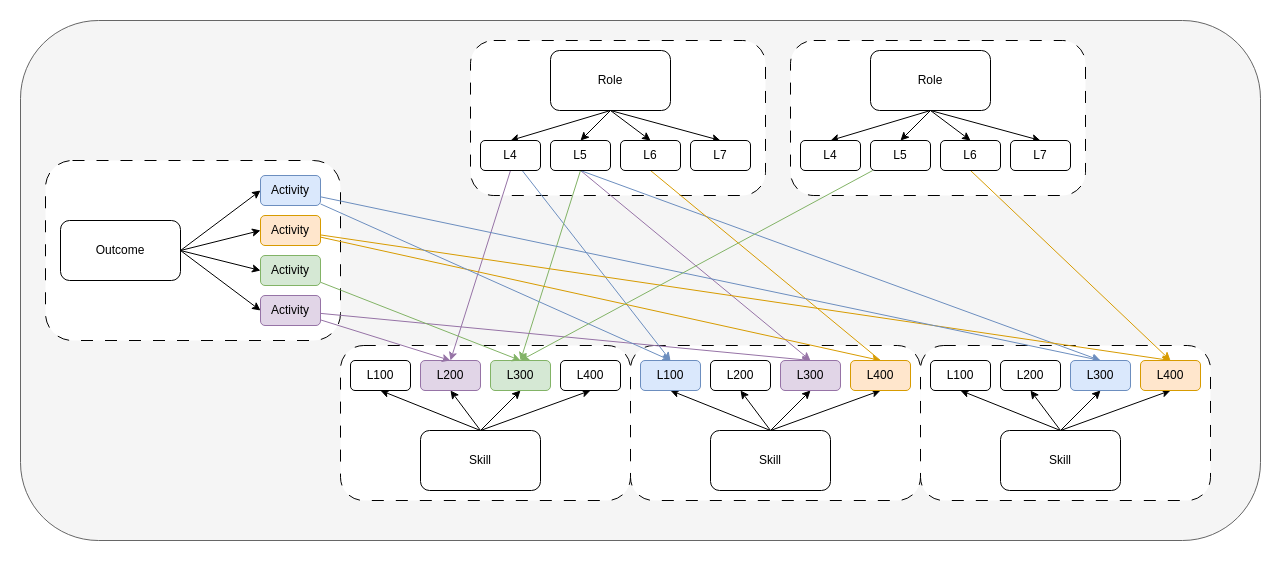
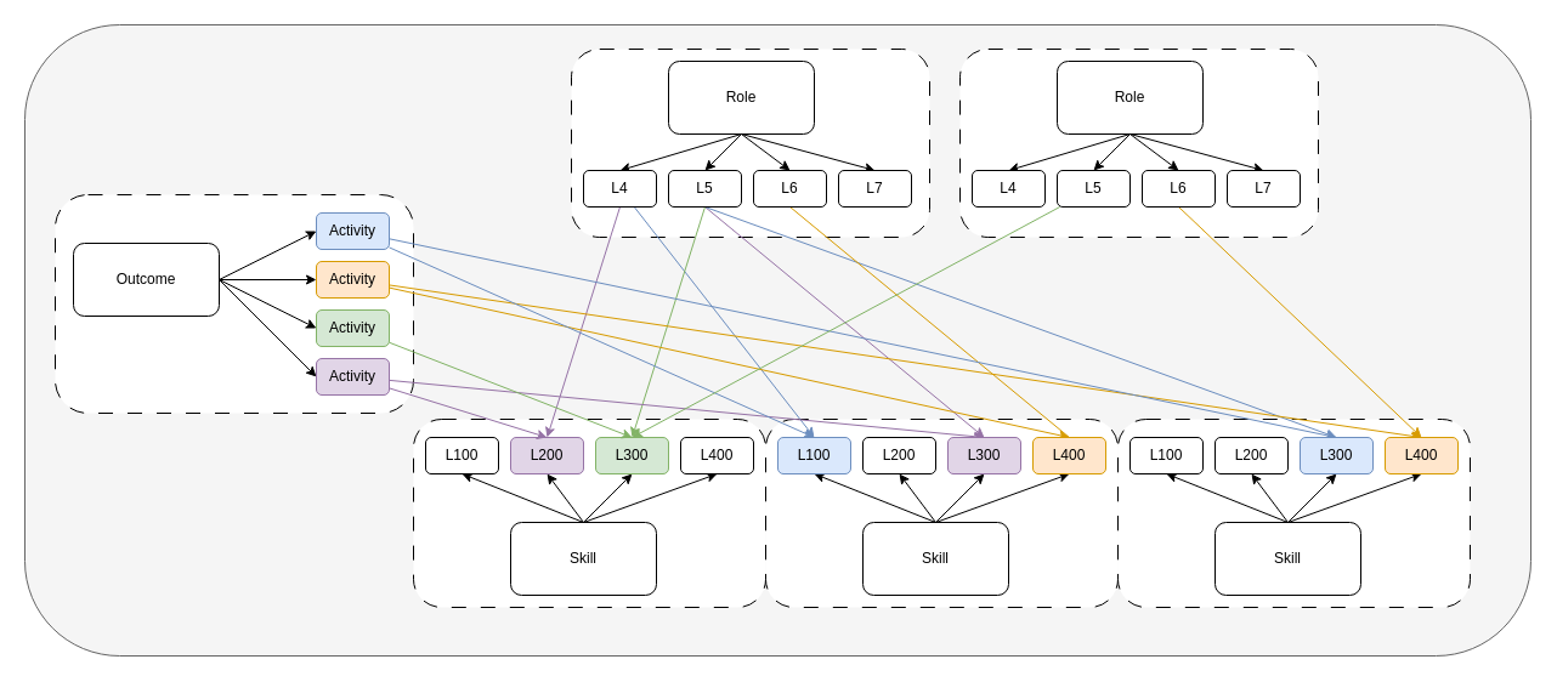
  <mxCell id="0" />
  <mxCell id="1" parent="0" />
  <mxCell id="2" value="" style="rounded=1;whiteSpace=wrap;html=1;fillColor=#f5f5f5;fontColor=#333333;strokeColor=#666666;" vertex="1" parent="1"><mxGeometry x="20" y="20" width="1240" height="520" as="geometry" /></mxCell>
  <mxCell id="3" value="" style="rounded=1;whiteSpace=wrap;html=1;dashed=1;dashPattern=12 12;" vertex="1" parent="1"><mxGeometry x="45" y="160" width="295" height="180" as="geometry" /></mxCell>
  <mxCell id="4" value="" style="rounded=1;whiteSpace=wrap;html=1;dashed=1;dashPattern=12 12;" vertex="1" parent="1"><mxGeometry x="790" y="40" width="295" height="155" as="geometry" /></mxCell>
  <mxCell id="5" value="" style="rounded=1;whiteSpace=wrap;html=1;dashed=1;dashPattern=12 12;" vertex="1" parent="1"><mxGeometry x="470" y="40" width="295" height="155" as="geometry" /></mxCell>
  <mxCell id="6" value="" style="rounded=1;whiteSpace=wrap;html=1;dashed=1;dashPattern=12 12;" vertex="1" parent="1"><mxGeometry x="920" y="345" width="290" height="155" as="geometry" /></mxCell>
  <mxCell id="7" value="" style="rounded=1;whiteSpace=wrap;html=1;dashed=1;dashPattern=12 12;" vertex="1" parent="1"><mxGeometry x="630" y="345" width="290" height="155" as="geometry" /></mxCell>
  <mxCell id="8" value="" style="rounded=1;whiteSpace=wrap;html=1;dashed=1;dashPattern=12 12;" vertex="1" parent="1"><mxGeometry x="340" y="345" width="290" height="155" as="geometry" /></mxCell>
  <mxCell id="9" style="edgeStyle=none;html=1;entryX=0.5;entryY=0;entryDx=0;entryDy=0;exitX=0.5;exitY=1;exitDx=0;exitDy=0;" edge="1" parent="1" source="13" target="26"><mxGeometry relative="1" as="geometry" /></mxCell>
  <mxCell id="10" style="edgeStyle=none;html=1;entryX=0.5;entryY=0;entryDx=0;entryDy=0;exitX=0.5;exitY=1;exitDx=0;exitDy=0;" edge="1" parent="1" source="13" target="30"><mxGeometry relative="1" as="geometry" /></mxCell>
  <mxCell id="11" style="edgeStyle=none;html=1;entryX=0.5;entryY=0;entryDx=0;entryDy=0;exitX=0.5;exitY=1;exitDx=0;exitDy=0;" edge="1" parent="1" source="13" target="33"><mxGeometry relative="1" as="geometry" /></mxCell>
  <mxCell id="12" style="edgeStyle=none;html=1;entryX=0.5;entryY=0;entryDx=0;entryDy=0;exitX=0.5;exitY=1;exitDx=0;exitDy=0;" edge="1" parent="1" source="13" target="34"><mxGeometry relative="1" as="geometry"><Array as="points" /></mxGeometry></mxCell>
  <mxCell id="13" value="Role" style="rounded=1;whiteSpace=wrap;html=1;" vertex="1" parent="1"><mxGeometry x="550" y="50" width="120" height="60" as="geometry" /></mxCell>
- <mxCell id="14" value="Outcome" style="rounded=1;whiteSpace=wrap;html=1;" vertex="1" parent="1"><mxGeometry x="60" y="220" width="120" height="60" as="geometry" /></mxCell>
+ <mxCell id="14" value="Outcome" style="rounded=1;whiteSpace=wrap;html=1;" vertex="1" parent="1"><mxGeometry x="60" y="200" width="120" height="60" as="geometry" /></mxCell>
  <mxCell id="15" style="edgeStyle=none;html=1;entryX=0.5;entryY=1;entryDx=0;entryDy=0;exitX=0.5;exitY=0;exitDx=0;exitDy=0;" edge="1" parent="1" source="19" target="23"><mxGeometry relative="1" as="geometry" /></mxCell>
  <mxCell id="16" style="edgeStyle=none;html=1;entryX=0.5;entryY=1;entryDx=0;entryDy=0;exitX=0.5;exitY=0;exitDx=0;exitDy=0;" edge="1" parent="1" source="19" target="22"><mxGeometry relative="1" as="geometry" /></mxCell>
  <mxCell id="17" style="edgeStyle=none;html=1;entryX=0.5;entryY=1;entryDx=0;entryDy=0;exitX=0.5;exitY=0;exitDx=0;exitDy=0;" edge="1" parent="1" source="19" target="21"><mxGeometry relative="1" as="geometry" /></mxCell>
  <mxCell id="18" style="edgeStyle=none;html=1;entryX=0.5;entryY=1;entryDx=0;entryDy=0;exitX=0.5;exitY=0;exitDx=0;exitDy=0;" edge="1" parent="1" source="19" target="20"><mxGeometry relative="1" as="geometry" /></mxCell>
  <mxCell id="19" value="Skill" style="rounded=1;whiteSpace=wrap;html=1;" vertex="1" parent="1"><mxGeometry x="420" y="430" width="120" height="60" as="geometry" /></mxCell>
  <mxCell id="20" value="L100" style="rounded=1;whiteSpace=wrap;html=1;" vertex="1" parent="1"><mxGeometry x="350" y="360" width="60" height="30" as="geometry" /></mxCell>
  <mxCell id="21" value="L200" style="rounded=1;whiteSpace=wrap;html=1;fillColor=#e1d5e7;strokeColor=#9673a6;" vertex="1" parent="1"><mxGeometry x="420" y="360" width="60" height="30" as="geometry" /></mxCell>
  <mxCell id="22" value="L300" style="rounded=1;whiteSpace=wrap;html=1;fillColor=#d5e8d4;strokeColor=#82b366;" vertex="1" parent="1"><mxGeometry x="490" y="360" width="60" height="30" as="geometry" /></mxCell>
  <mxCell id="23" value="L400" style="rounded=1;whiteSpace=wrap;html=1;" vertex="1" parent="1"><mxGeometry x="560" y="360" width="60" height="30" as="geometry" /></mxCell>
  <mxCell id="24" style="edgeStyle=none;html=1;entryX=0.5;entryY=0;entryDx=0;entryDy=0;startArrow=none;startFill=0;exitX=0.5;exitY=1;exitDx=0;exitDy=0;fillColor=#e1d5e7;strokeColor=#9673a6;" edge="1" parent="1" source="26" target="21"><mxGeometry relative="1" as="geometry" /></mxCell>
  <mxCell id="25" style="edgeStyle=none;html=1;entryX=0.5;entryY=0;entryDx=0;entryDy=0;startArrow=none;startFill=0;endArrow=classic;endFill=1;fillColor=#dae8fc;strokeColor=#6c8ebf;" edge="1" parent="1" source="26" target="54"><mxGeometry relative="1" as="geometry" /></mxCell>
  <mxCell id="26" value="L4" style="rounded=1;whiteSpace=wrap;html=1;" vertex="1" parent="1"><mxGeometry x="480" y="140" width="60" height="30" as="geometry" /></mxCell>
  <mxCell id="27" style="edgeStyle=none;html=1;entryX=0.5;entryY=0;entryDx=0;entryDy=0;startArrow=none;startFill=0;exitX=0.5;exitY=1;exitDx=0;exitDy=0;fillColor=#d5e8d4;strokeColor=#82b366;" edge="1" parent="1" source="30" target="22"><mxGeometry relative="1" as="geometry" /></mxCell>
  <mxCell id="28" style="edgeStyle=none;html=1;entryX=0.5;entryY=0;entryDx=0;entryDy=0;startArrow=none;startFill=0;endArrow=classic;endFill=1;fillColor=#e1d5e7;strokeColor=#9673a6;exitX=0.5;exitY=1;exitDx=0;exitDy=0;" edge="1" parent="1" source="30" target="56"><mxGeometry relative="1" as="geometry" /></mxCell>
  <mxCell id="29" style="edgeStyle=none;html=1;entryX=0.5;entryY=0;entryDx=0;entryDy=0;startArrow=none;startFill=0;endArrow=classic;endFill=1;fillColor=#dae8fc;strokeColor=#6c8ebf;exitX=0.5;exitY=1;exitDx=0;exitDy=0;" edge="1" parent="1" source="30" target="65"><mxGeometry relative="1" as="geometry" /></mxCell>
  <mxCell id="30" value="L5" style="rounded=1;whiteSpace=wrap;html=1;" vertex="1" parent="1"><mxGeometry x="550" y="140" width="60" height="30" as="geometry" /></mxCell>
  <mxCell id="31" style="edgeStyle=none;html=1;entryX=0.5;entryY=0;entryDx=0;entryDy=0;startArrow=none;startFill=0;endArrow=none;endFill=0;fillColor=#ffe6cc;strokeColor=#d79b00;exitX=0.5;exitY=1;exitDx=0;exitDy=0;" edge="1" parent="1" source="33" target="57"><mxGeometry relative="1" as="geometry" /></mxCell>
  <mxCell id="32" style="edgeStyle=none;html=1;entryX=0.5;entryY=0;entryDx=0;entryDy=0;startArrow=none;startFill=0;endArrow=classic;endFill=1;fillColor=#ffe6cc;strokeColor=#d79b00;exitX=0.5;exitY=1;exitDx=0;exitDy=0;" edge="1" parent="1" source="75" target="66"><mxGeometry relative="1" as="geometry" /></mxCell>
  <mxCell id="33" value="L6" style="rounded=1;whiteSpace=wrap;html=1;" vertex="1" parent="1"><mxGeometry x="620" y="140" width="60" height="30" as="geometry" /></mxCell>
  <mxCell id="34" value="L7" style="rounded=1;whiteSpace=wrap;html=1;" vertex="1" parent="1"><mxGeometry x="690" y="140" width="60" height="30" as="geometry" /></mxCell>
  <mxCell id="35" style="edgeStyle=none;html=1;startArrow=classic;startFill=1;exitX=0;exitY=0.5;exitDx=0;exitDy=0;entryX=1;entryY=0.5;entryDx=0;entryDy=0;endArrow=none;endFill=0;" edge="1" parent="1" source="38" target="14"><mxGeometry relative="1" as="geometry"><mxPoint x="220" y="250" as="targetPoint" /></mxGeometry></mxCell>
  <mxCell id="36" style="edgeStyle=none;html=1;entryX=0.5;entryY=0;entryDx=0;entryDy=0;startArrow=none;startFill=0;endArrow=classic;endFill=1;strokeColor=#9673a6;fillColor=#e1d5e7;" edge="1" parent="1" source="38" target="21"><mxGeometry relative="1" as="geometry" /></mxCell>
  <mxCell id="37" style="edgeStyle=none;html=1;entryX=0.5;entryY=0;entryDx=0;entryDy=0;startArrow=none;startFill=0;endArrow=classic;endFill=1;strokeColor=#9673a6;fillColor=#e1d5e7;" edge="1" parent="1" source="38" target="56"><mxGeometry relative="1" as="geometry" /></mxCell>
  <mxCell id="38" value="Activity" style="rounded=1;whiteSpace=wrap;html=1;fillColor=#e1d5e7;strokeColor=#9673a6;" vertex="1" parent="1"><mxGeometry x="260" y="295" width="60" height="30" as="geometry" /></mxCell>
  <mxCell id="39" style="edgeStyle=none;html=1;startArrow=classic;startFill=1;exitX=0;exitY=0.5;exitDx=0;exitDy=0;entryX=1;entryY=0.5;entryDx=0;entryDy=0;endArrow=none;endFill=0;" edge="1" parent="1" source="41" target="14"><mxGeometry relative="1" as="geometry"><mxPoint x="220" y="250" as="targetPoint" /></mxGeometry></mxCell>
  <mxCell id="40" style="edgeStyle=none;html=1;entryX=0.5;entryY=0;entryDx=0;entryDy=0;startArrow=none;startFill=0;endArrow=classic;endFill=1;strokeColor=#82b366;fillColor=#d5e8d4;" edge="1" parent="1" source="41" target="22"><mxGeometry relative="1" as="geometry" /></mxCell>
  <mxCell id="41" value="Activity" style="rounded=1;whiteSpace=wrap;html=1;fillColor=#d5e8d4;strokeColor=#82b366;" vertex="1" parent="1"><mxGeometry x="260" y="255" width="60" height="30" as="geometry" /></mxCell>
  <mxCell id="42" style="edgeStyle=none;html=1;startArrow=classic;startFill=1;exitX=0;exitY=0.5;exitDx=0;exitDy=0;entryX=1;entryY=0.5;entryDx=0;entryDy=0;endArrow=none;endFill=0;" edge="1" parent="1" source="45" target="14"><mxGeometry relative="1" as="geometry"><mxPoint x="220" y="250" as="targetPoint" /></mxGeometry></mxCell>
  <mxCell id="43" style="edgeStyle=none;html=1;entryX=0.5;entryY=0;entryDx=0;entryDy=0;startArrow=none;startFill=0;endArrow=classic;endFill=1;fillColor=#ffe6cc;strokeColor=#d79b00;" edge="1" parent="1" source="45" target="57"><mxGeometry relative="1" as="geometry" /></mxCell>
  <mxCell id="44" style="edgeStyle=none;html=1;entryX=0.5;entryY=0;entryDx=0;entryDy=0;startArrow=none;startFill=0;endArrow=classic;endFill=1;fillColor=#ffe6cc;strokeColor=#d79b00;" edge="1" parent="1" source="45" target="66"><mxGeometry relative="1" as="geometry" /></mxCell>
  <mxCell id="45" value="Activity" style="rounded=1;whiteSpace=wrap;html=1;fillColor=#ffe6cc;strokeColor=#d79b00;" vertex="1" parent="1"><mxGeometry x="260" y="215" width="60" height="30" as="geometry" /></mxCell>
  <mxCell id="46" style="edgeStyle=none;html=1;entryX=0.5;entryY=0;entryDx=0;entryDy=0;startArrow=none;startFill=0;endArrow=classic;endFill=1;fillColor=#dae8fc;strokeColor=#6c8ebf;" edge="1" parent="1" source="48" target="54"><mxGeometry relative="1" as="geometry" /></mxCell>
  <mxCell id="47" style="edgeStyle=none;html=1;entryX=0.5;entryY=0;entryDx=0;entryDy=0;startArrow=none;startFill=0;endArrow=classic;endFill=1;fillColor=#dae8fc;strokeColor=#6c8ebf;" edge="1" parent="1" source="48" target="65"><mxGeometry relative="1" as="geometry" /></mxCell>
  <mxCell id="48" value="Activity" style="rounded=1;whiteSpace=wrap;html=1;fillColor=#dae8fc;strokeColor=#6c8ebf;" vertex="1" parent="1"><mxGeometry x="260" y="175" width="60" height="30" as="geometry" /></mxCell>
  <mxCell id="49" style="edgeStyle=none;html=1;entryX=0.5;entryY=1;entryDx=0;entryDy=0;exitX=0.5;exitY=0;exitDx=0;exitDy=0;" edge="1" source="53" target="57" parent="1"><mxGeometry relative="1" as="geometry" /></mxCell>
  <mxCell id="50" style="edgeStyle=none;html=1;entryX=0.5;entryY=1;entryDx=0;entryDy=0;exitX=0.5;exitY=0;exitDx=0;exitDy=0;" edge="1" source="53" target="56" parent="1"><mxGeometry relative="1" as="geometry" /></mxCell>
  <mxCell id="51" style="edgeStyle=none;html=1;entryX=0.5;entryY=1;entryDx=0;entryDy=0;exitX=0.5;exitY=0;exitDx=0;exitDy=0;" edge="1" source="53" target="55" parent="1"><mxGeometry relative="1" as="geometry" /></mxCell>
  <mxCell id="52" style="edgeStyle=none;html=1;entryX=0.5;entryY=1;entryDx=0;entryDy=0;exitX=0.5;exitY=0;exitDx=0;exitDy=0;" edge="1" source="53" target="54" parent="1"><mxGeometry relative="1" as="geometry" /></mxCell>
  <mxCell id="53" value="Skill" style="rounded=1;whiteSpace=wrap;html=1;" vertex="1" parent="1"><mxGeometry x="710" y="430" width="120" height="60" as="geometry" /></mxCell>
  <mxCell id="54" value="L100" style="rounded=1;whiteSpace=wrap;html=1;fillColor=#dae8fc;strokeColor=#6c8ebf;" vertex="1" parent="1"><mxGeometry x="640" y="360" width="60" height="30" as="geometry" /></mxCell>
  <mxCell id="55" value="L200" style="rounded=1;whiteSpace=wrap;html=1;" vertex="1" parent="1"><mxGeometry x="710" y="360" width="60" height="30" as="geometry" /></mxCell>
  <mxCell id="56" value="L300" style="rounded=1;whiteSpace=wrap;html=1;fillColor=#e1d5e7;strokeColor=#9673a6;" vertex="1" parent="1"><mxGeometry x="780" y="360" width="60" height="30" as="geometry" /></mxCell>
  <mxCell id="57" value="L400" style="rounded=1;whiteSpace=wrap;html=1;fillColor=#ffe6cc;strokeColor=#d79b00;" vertex="1" parent="1"><mxGeometry x="850" y="360" width="60" height="30" as="geometry" /></mxCell>
  <mxCell id="58" style="edgeStyle=none;html=1;entryX=0.5;entryY=1;entryDx=0;entryDy=0;exitX=0.5;exitY=0;exitDx=0;exitDy=0;" edge="1" source="62" target="66" parent="1"><mxGeometry relative="1" as="geometry" /></mxCell>
  <mxCell id="59" style="edgeStyle=none;html=1;entryX=0.5;entryY=1;entryDx=0;entryDy=0;exitX=0.5;exitY=0;exitDx=0;exitDy=0;" edge="1" source="62" target="65" parent="1"><mxGeometry relative="1" as="geometry" /></mxCell>
  <mxCell id="60" style="edgeStyle=none;html=1;entryX=0.5;entryY=1;entryDx=0;entryDy=0;exitX=0.5;exitY=0;exitDx=0;exitDy=0;" edge="1" source="62" target="64" parent="1"><mxGeometry relative="1" as="geometry" /></mxCell>
  <mxCell id="61" style="edgeStyle=none;html=1;entryX=0.5;entryY=1;entryDx=0;entryDy=0;exitX=0.5;exitY=0;exitDx=0;exitDy=0;" edge="1" source="62" target="63" parent="1"><mxGeometry relative="1" as="geometry" /></mxCell>
  <mxCell id="62" value="Skill" style="rounded=1;whiteSpace=wrap;html=1;" vertex="1" parent="1"><mxGeometry x="1000" y="430" width="120" height="60" as="geometry" /></mxCell>
  <mxCell id="63" value="L100" style="rounded=1;whiteSpace=wrap;html=1;" vertex="1" parent="1"><mxGeometry x="930" y="360" width="60" height="30" as="geometry" /></mxCell>
  <mxCell id="64" value="L200" style="rounded=1;whiteSpace=wrap;html=1;" vertex="1" parent="1"><mxGeometry x="1000" y="360" width="60" height="30" as="geometry" /></mxCell>
  <mxCell id="65" value="L300" style="rounded=1;whiteSpace=wrap;html=1;fillColor=#dae8fc;strokeColor=#6c8ebf;" vertex="1" parent="1"><mxGeometry x="1070" y="360" width="60" height="30" as="geometry" /></mxCell>
  <mxCell id="66" value="L400" style="rounded=1;whiteSpace=wrap;html=1;fillColor=#ffe6cc;strokeColor=#d79b00;" vertex="1" parent="1"><mxGeometry x="1140" y="360" width="60" height="30" as="geometry" /></mxCell>
  <mxCell id="67" style="edgeStyle=none;html=1;entryX=0.5;entryY=0;entryDx=0;entryDy=0;exitX=0.5;exitY=1;exitDx=0;exitDy=0;" edge="1" source="71" target="72" parent="1"><mxGeometry relative="1" as="geometry" /></mxCell>
  <mxCell id="68" style="edgeStyle=none;html=1;entryX=0.5;entryY=0;entryDx=0;entryDy=0;exitX=0.5;exitY=1;exitDx=0;exitDy=0;" edge="1" source="71" target="74" parent="1"><mxGeometry relative="1" as="geometry" /></mxCell>
  <mxCell id="69" style="edgeStyle=none;html=1;entryX=0.5;entryY=0;entryDx=0;entryDy=0;exitX=0.5;exitY=1;exitDx=0;exitDy=0;" edge="1" source="71" target="75" parent="1"><mxGeometry relative="1" as="geometry" /></mxCell>
  <mxCell id="70" style="edgeStyle=none;html=1;entryX=0.5;entryY=0;entryDx=0;entryDy=0;exitX=0.5;exitY=1;exitDx=0;exitDy=0;" edge="1" source="71" target="76" parent="1"><mxGeometry relative="1" as="geometry"><Array as="points" /></mxGeometry></mxCell>
  <mxCell id="71" value="Role" style="rounded=1;whiteSpace=wrap;html=1;" vertex="1" parent="1"><mxGeometry x="870" y="50" width="120" height="60" as="geometry" /></mxCell>
  <mxCell id="72" value="L4" style="rounded=1;whiteSpace=wrap;html=1;" vertex="1" parent="1"><mxGeometry x="800" y="140" width="60" height="30" as="geometry" /></mxCell>
  <mxCell id="73" style="edgeStyle=none;html=1;entryX=0.5;entryY=0;entryDx=0;entryDy=0;strokeColor=#82b366;startArrow=none;startFill=0;endArrow=classic;endFill=1;fillColor=#d5e8d4;" edge="1" parent="1" source="74" target="22"><mxGeometry relative="1" as="geometry" /></mxCell>
  <mxCell id="74" value="L5" style="rounded=1;whiteSpace=wrap;html=1;" vertex="1" parent="1"><mxGeometry x="870" y="140" width="60" height="30" as="geometry" /></mxCell>
  <mxCell id="75" value="L6" style="rounded=1;whiteSpace=wrap;html=1;" vertex="1" parent="1"><mxGeometry x="940" y="140" width="60" height="30" as="geometry" /></mxCell>
  <mxCell id="76" value="L7" style="rounded=1;whiteSpace=wrap;html=1;" vertex="1" parent="1"><mxGeometry x="1010" y="140" width="60" height="30" as="geometry" /></mxCell>
  <mxCell id="77" value="" style="edgeStyle=none;html=1;entryX=1;entryY=0.5;entryDx=0;entryDy=0;startArrow=classic;startFill=1;exitX=0;exitY=0.5;exitDx=0;exitDy=0;endArrow=none;endFill=0;" edge="1" parent="1" source="48" target="14"><mxGeometry relative="1" as="geometry"><mxPoint x="260" y="190" as="sourcePoint" /><mxPoint y="250" as="targetPoint" x="180" /></mxGeometry></mxCell>
